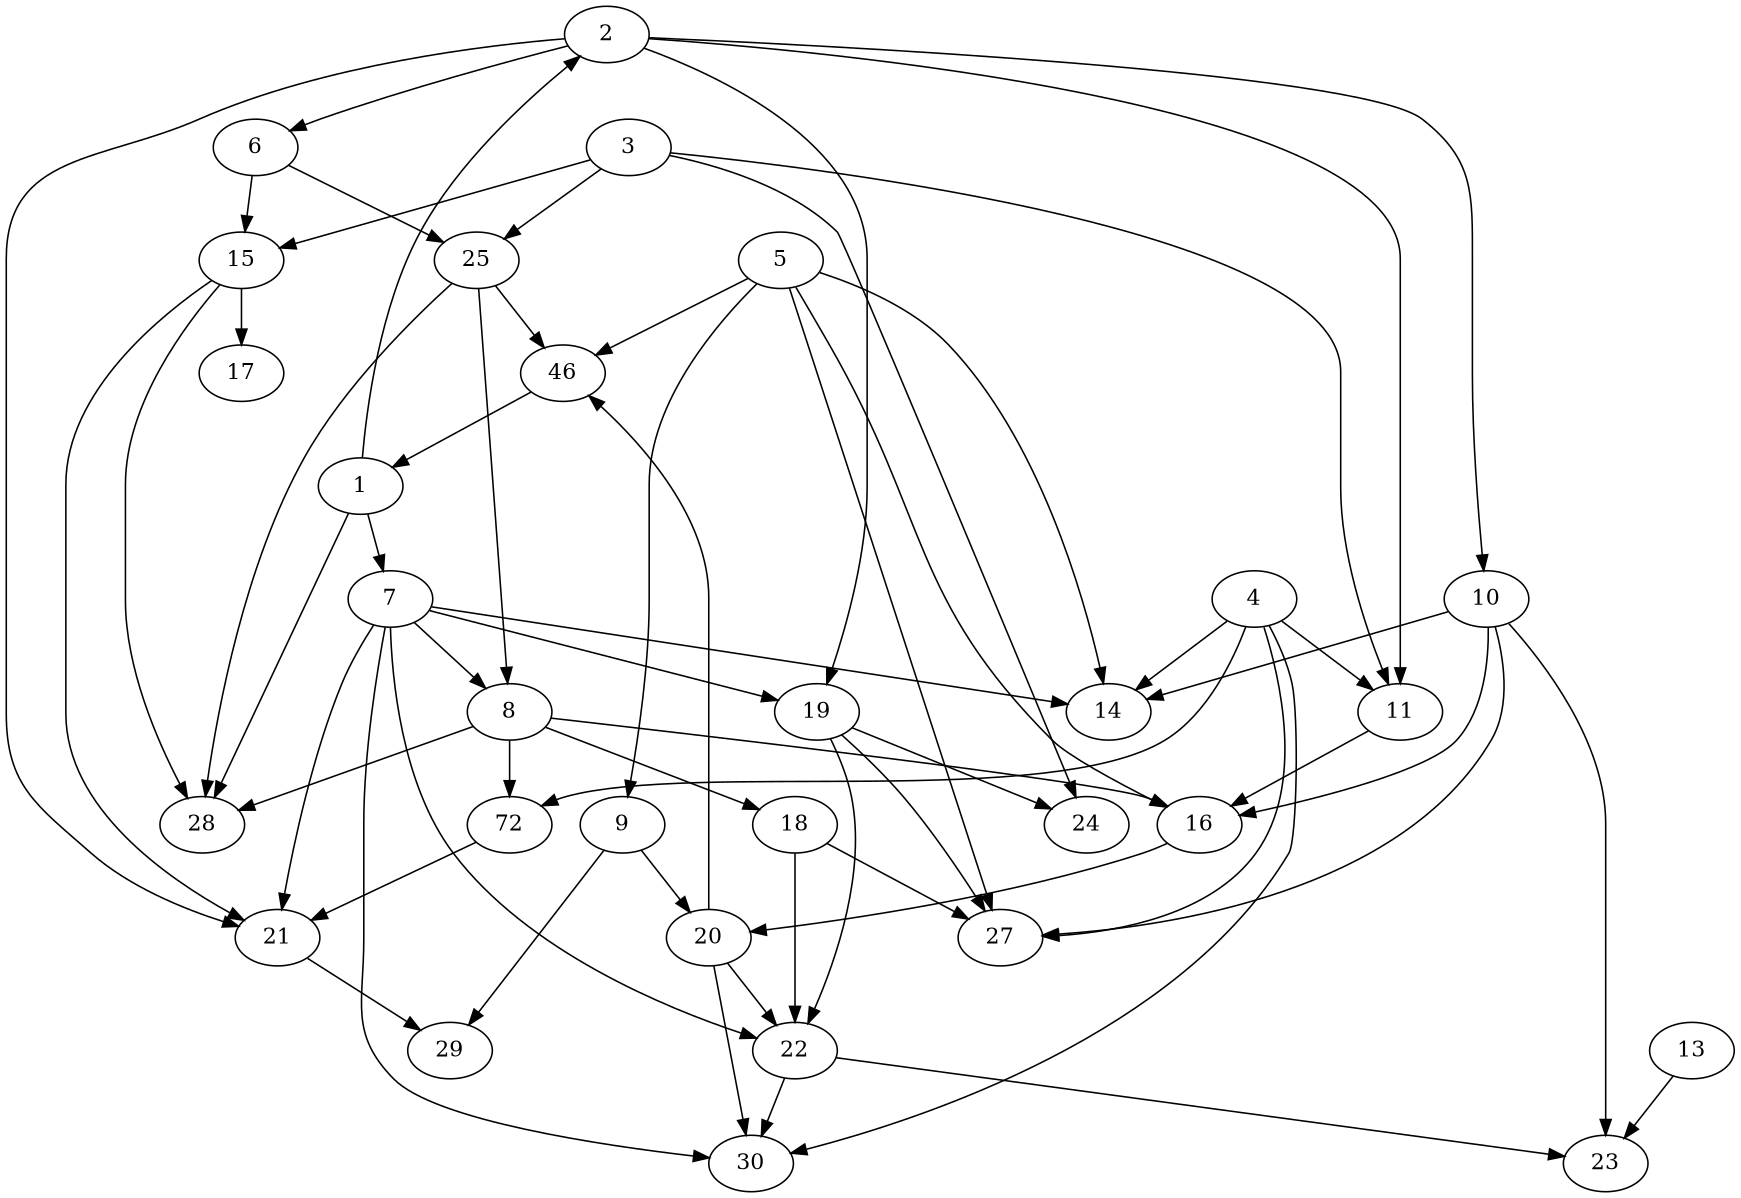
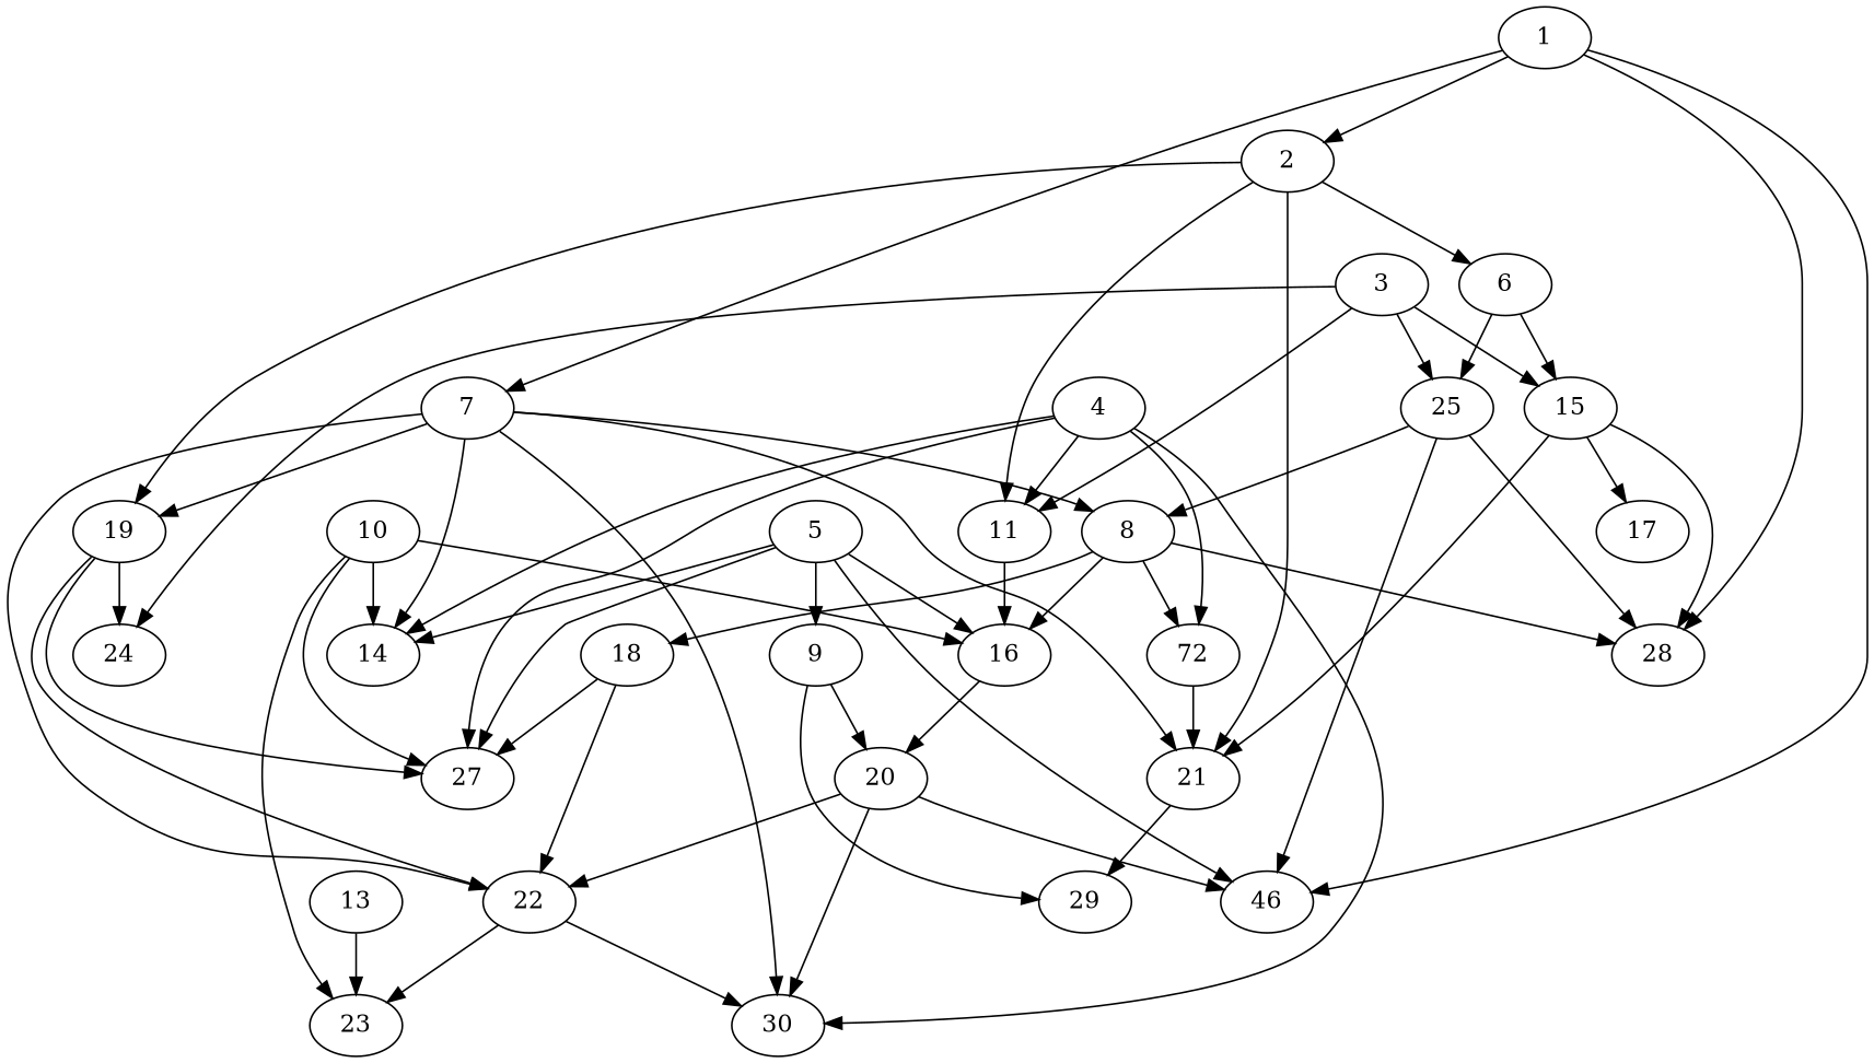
  digraph {
    node [Weight=11]
    edge [Weight=9]
    2 [Weight=13]
    1
    7 [Weight=19]
    n4 [Weight=6 label=46]
    28 [Weight=19]
    6
    10
    11 [Weight=13]
    19 [Weight=19]
    21 [Weight=8]
    14 [Weight=15]
    30
    8 [Weight=15]
    22 [Weight=13]
    15 [Weight=4]
    25 [Weight=8]
    27 [Weight=6]
    16 [Weight=15]
    23 [Weight=4]
    24 [Weight=6]
    29 [Weight=13]
    3 [Weight=19]
    17 [Weight=17]
    4
    n25 [Weight=19 label=72]
    5 [Weight=8]
    9 [Weight=21]
    20 [Weight=17]
    18 [Weight=15]
    13
    2 -> 6 [Weight=2]
-   2 -> 10
    2 -> 11 [Weight=6]
    2 -> 19 [Weight=5]
    2 -> 21 [Weight=10]
    1 -> 2 [Weight=5]
    1 -> 7 [Weight=2]
-   n4 -> 1 [Weight=8]
+   1 -> n4 [Weight=8]
    1 -> 28 [Weight=2]
    7 -> 19 [Weight=4]
    7 -> 21
    7 -> 14 [Weight=10]
    7 -> 30 [Weight=5]
    7 -> 8
    7 -> 22 [Weight=4]
    6 -> 15 [Weight=10]
    6 -> 25 [Weight=10]
    10 -> 14 [Weight=8]
    10 -> 27 [Weight=4]
    10 -> 16 [Weight=8]
    10 -> 23 [Weight=5]
    11 -> 16 [Weight=4]
    19 -> 22 [Weight=4]
    19 -> 27 [Weight=6]
    19 -> 24 [Weight=3]
    21 -> 29 [Weight=2]
    8 -> 28 [Weight=3]
    8 -> 16 [Weight=2]
    8 -> n25 [Weight=5]
    8 -> 18 [Weight=4]
    22 -> 30
    22 -> 23 [Weight=7]
    15 -> 28 [Weight=10]
    15 -> 21
    15 -> 17 [Weight=10]
    25 -> n4 [Weight=3]
    25 -> 28 [Weight=2]
    25 -> 8 [Weight=4]
    16 -> 20 [Weight=6]
    3 -> 11 [Weight=5]
    3 -> 15 [Weight=6]
    3 -> 25 [Weight=10]
    3 -> 24 [Weight=7]
    4 -> 11 [Weight=7]
    4 -> 14
    4 -> 30 [Weight=2]
    4 -> 27 [Weight=3]
    4 -> n25 [Weight=2]
    n25 -> 21 [Weight=8]
    5 -> n4 [Weight=7]
    5 -> 14 [Weight=3]
    5 -> 27 [Weight=4]
    5 -> 16 [Weight=10]
    5 -> 9
    9 -> 29 [Weight=5]
    9 -> 20 [Weight=4]
    20 -> n4 [Weight=2]
    20 -> 30 [Weight=5]
    20 -> 22 [Weight=7]
    18 -> 22
    18 -> 27
    13 -> 23
  }
